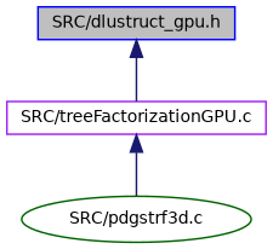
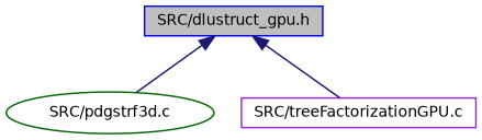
  digraph {
    node [fillcolor=white fontname=Helvetica fontsize=10 shape=box style=filled]
    edge [color=midnightblue dir=back fontname=Helvetica fontsize=10 labelfontname=Helvetica labelfontsize=10 style=solid]
    n1 [color=blue fillcolor=grey75 fontcolor=black height=0.2 label="SRC/dlustruct_gpu.h" width=0.4]
    n2 [color=darkgreen height=0.2 label="SRC/pdgstrf3d.c" shape=ellipse width=0.4]
    n3 [color=purple height=0.2 label="SRC/treeFactorizationGPU.c" width=0.4]
-   n3 -> n2
+   n1 -> n2
    n1 -> n3
  }
